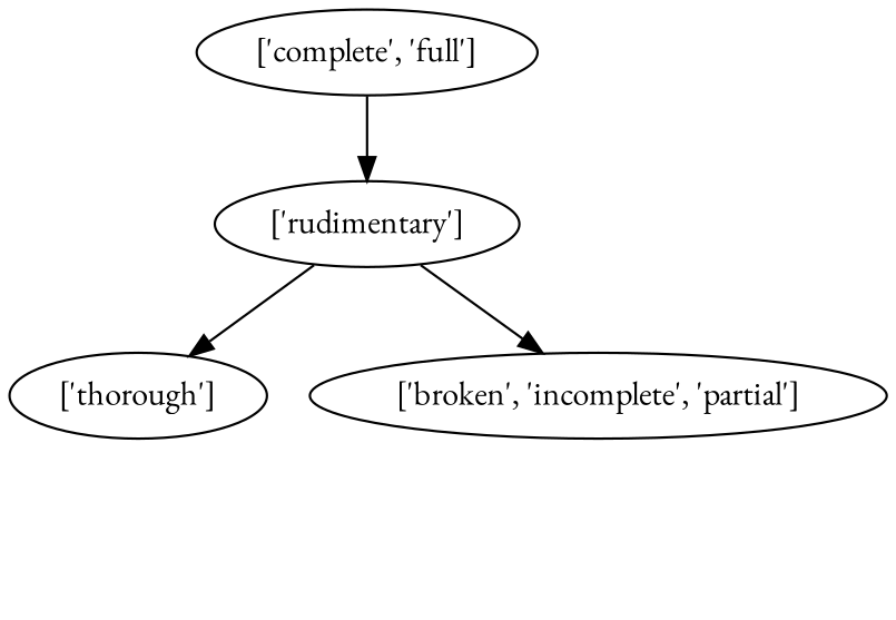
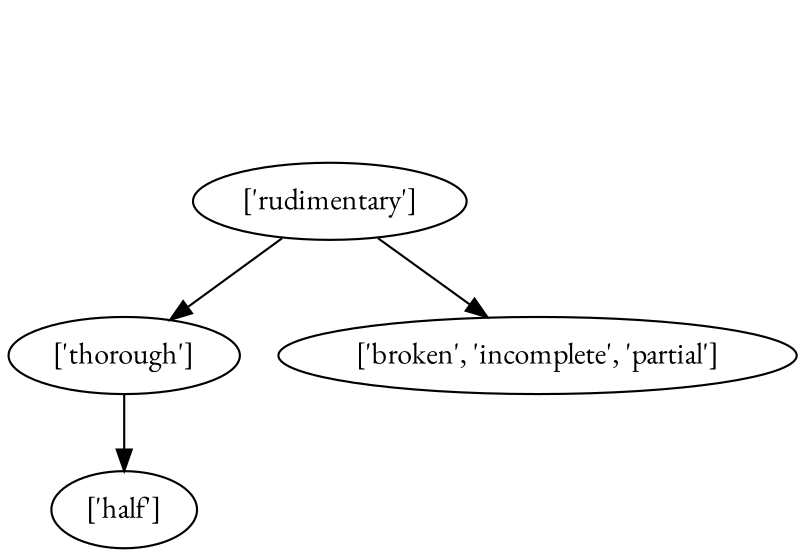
  strict digraph {
    fontname="EB Garamond"
    node [fontname="EB Garamond"]
    edge [fontname="EB Garamond"]
    "['thorough']"
-   "['complete', 'full']"
+   "['half']"
    "['rudimentary']"
    "['broken', 'incomplete', 'partial']"
-   "['complete', 'full']" -> "['rudimentary']"
+   "['thorough']" -> "['half']"
    "['rudimentary']" -> "['thorough']"
    "['rudimentary']" -> "['broken', 'incomplete', 'partial']"
  }
